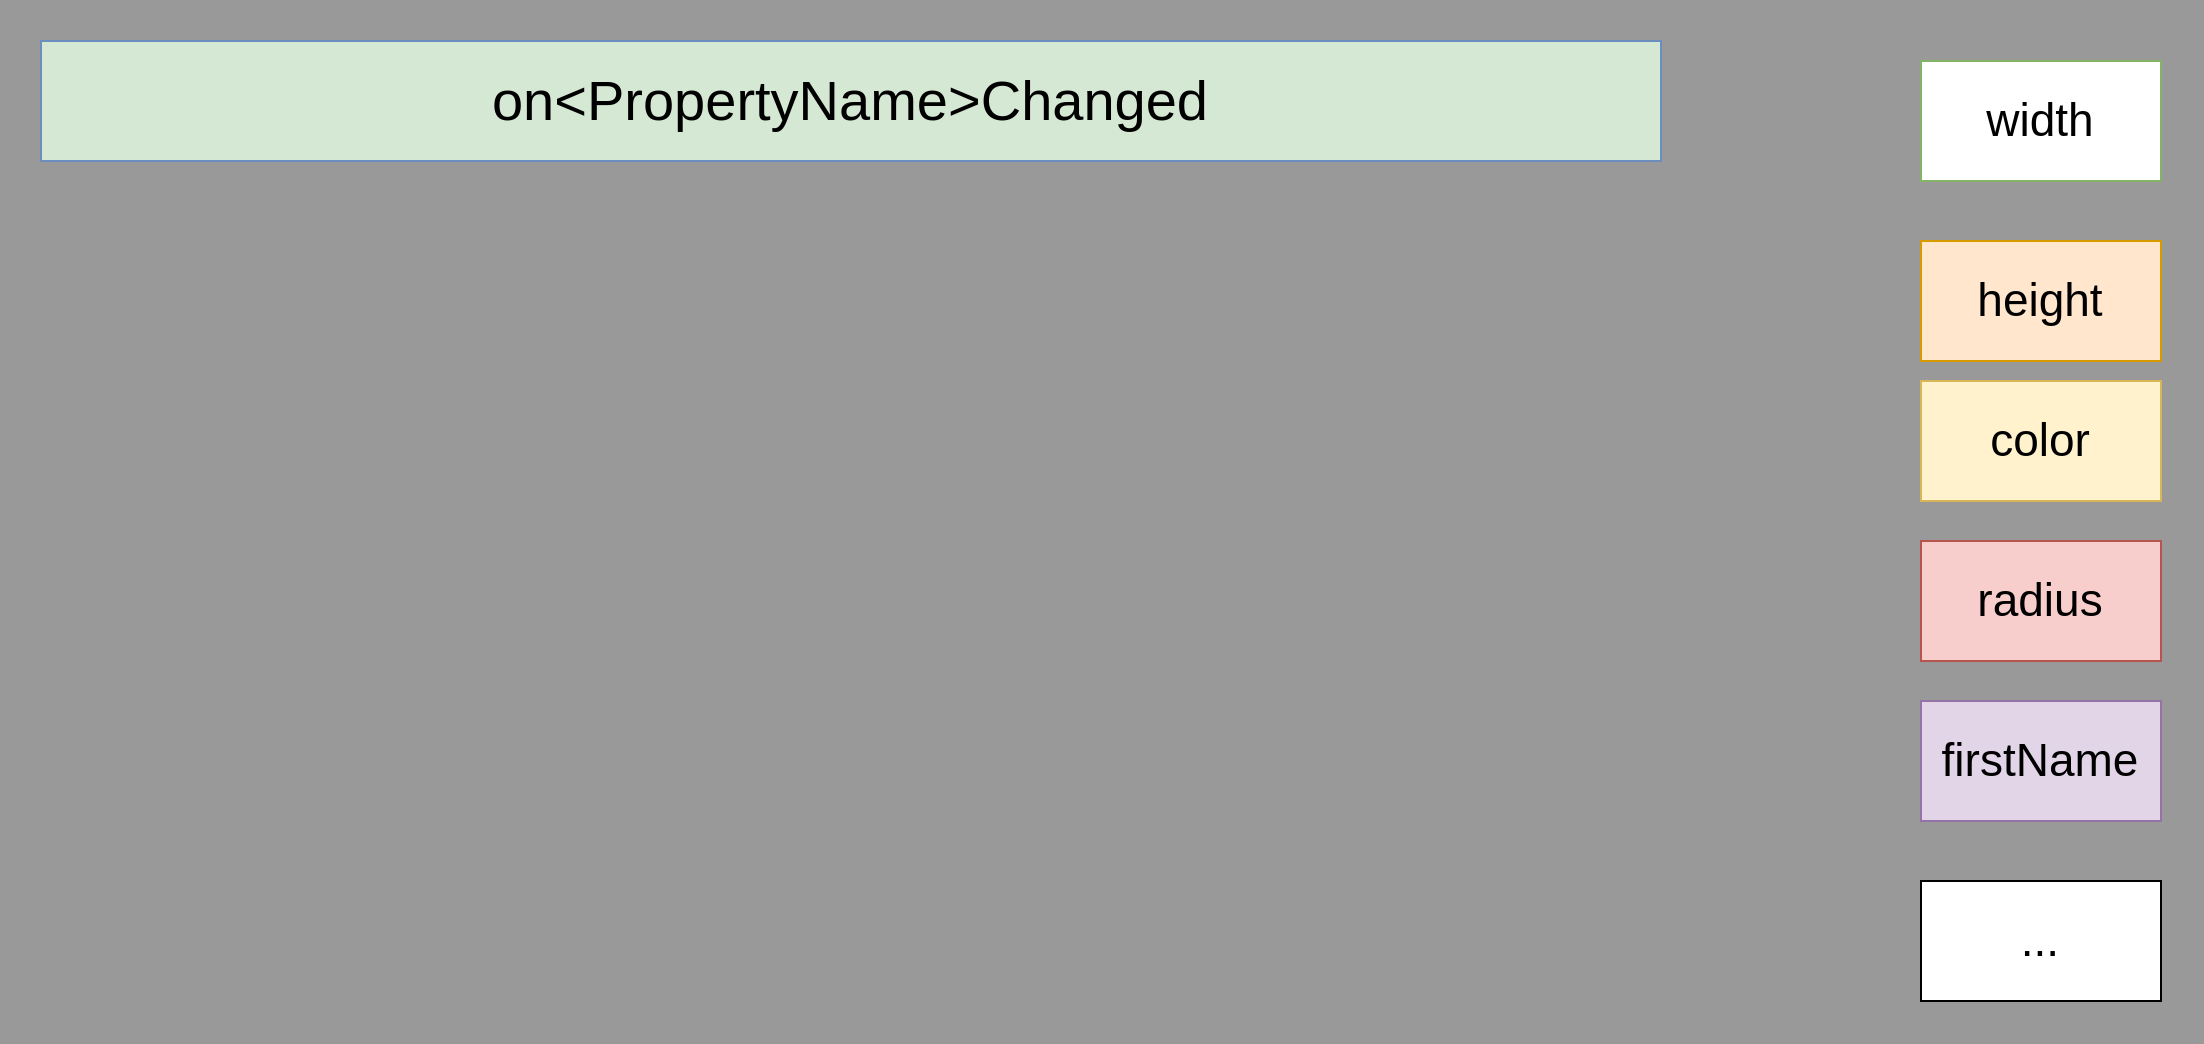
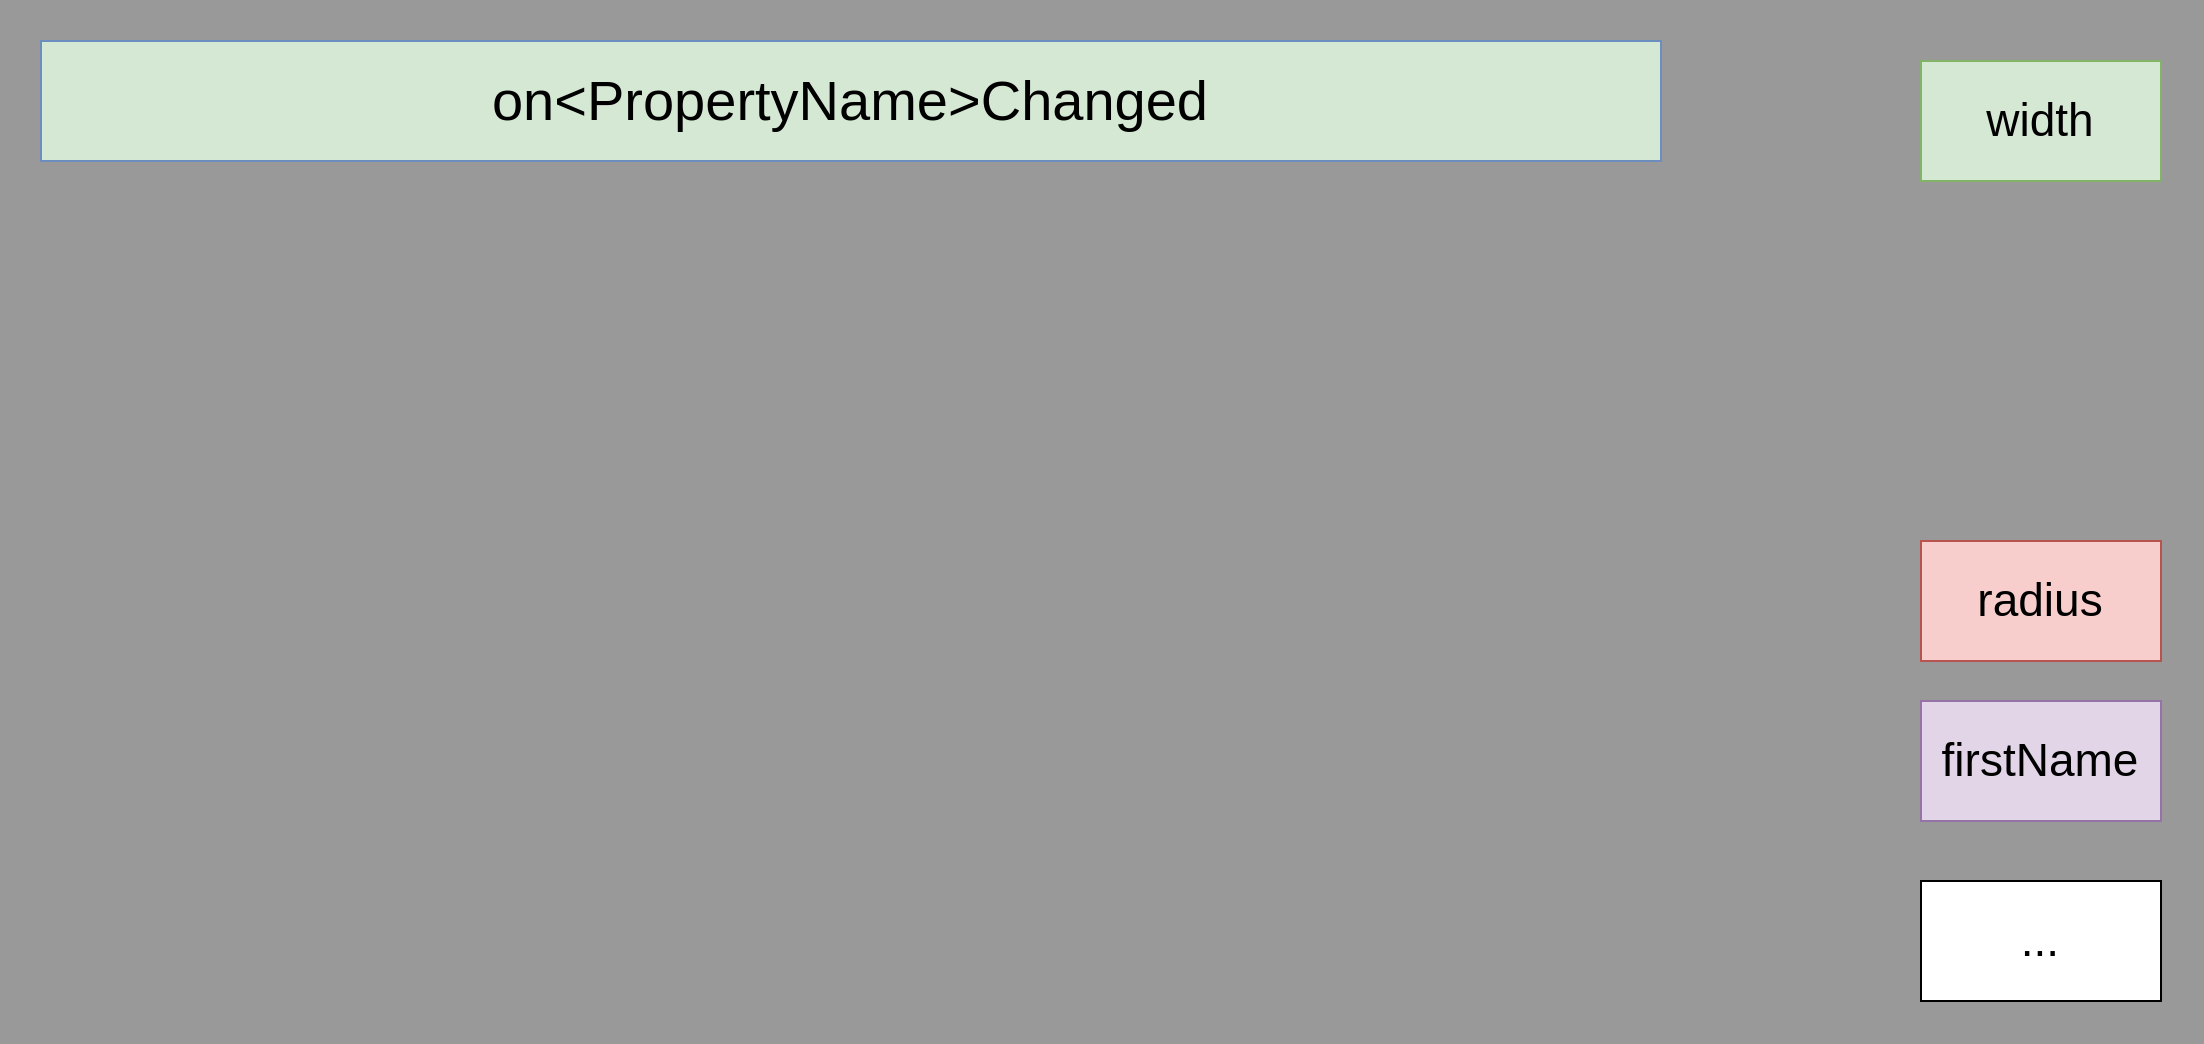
  <mxCell id="0" />
  <mxCell id="1" parent="0" />
  <mxCell id="2" value="on&amp;lt;PropertyName&amp;gt;Changed" style="rounded=0;whiteSpace=wrap;html=1;fontSize=28;fillColor=#d5e8d4;strokeColor=#6c8ebf;" vertex="1" parent="1"><mxGeometry x="20" y="20" width="810" height="60" as="geometry" /></mxCell>
- <mxCell id="3" value="width" style="rounded=0;whiteSpace=wrap;html=1;fontSize=23;fillColor=#ffffff;strokeColor=#82b366;" vertex="1" parent="1"><mxGeometry x="960" y="30" width="120" height="60" as="geometry" /></mxCell>
- <mxCell id="4" value="height" style="rounded=0;whiteSpace=wrap;html=1;fontSize=23;fillColor=#ffe6cc;strokeColor=#d79b00;" vertex="1" parent="1"><mxGeometry x="960" y="120" width="120" height="60" as="geometry" /></mxCell>
- <mxCell id="5" value="color" style="rounded=0;whiteSpace=wrap;html=1;fontSize=23;fillColor=#fff2cc;strokeColor=#d6b656;" vertex="1" parent="1"><mxGeometry x="960" y="190" width="120" height="60" as="geometry" /></mxCell>
+ <mxCell id="3" value="width" style="rounded=0;whiteSpace=wrap;html=1;fontSize=23;fillColor=#d5e8d4;strokeColor=#82b366;" vertex="1" parent="1"><mxGeometry x="960" y="30" width="120" height="60" as="geometry" /></mxCell>
  <mxCell id="6" value="radius" style="rounded=0;whiteSpace=wrap;html=1;fontSize=23;fillColor=#f8cecc;strokeColor=#b85450;" vertex="1" parent="1"><mxGeometry x="960" y="270" width="120" height="60" as="geometry" /></mxCell>
  <mxCell id="7" value="firstName" style="rounded=0;whiteSpace=wrap;html=1;fontSize=23;fillColor=#e1d5e7;strokeColor=#9673a6;" vertex="1" parent="1"><mxGeometry x="960" y="350" width="120" height="60" as="geometry" /></mxCell>
  <mxCell id="8" value="..." style="rounded=0;whiteSpace=wrap;html=1;fontSize=23;" vertex="1" parent="1"><mxGeometry x="960" y="440" width="120" height="60" as="geometry" /></mxCell>
